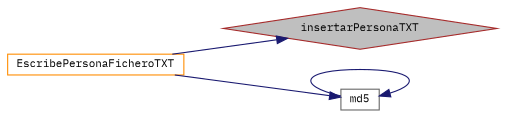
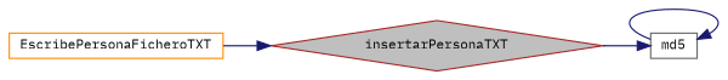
  digraph {
    fontname="IBM Plex Mono"
    rankdir=LR
    node [fillcolor=white fontname="IBM Plex Mono" fontsize=10 shape=box style=filled]
    edge [color=midnightblue fontname="IBM Plex Mono" fontsize=10 labelfontname=Helvetica labelfontsize=10 style=solid]
    n1 [color=brown fillcolor=grey75 fontcolor=black height=0.2 label=insertarPersonaTXT shape=diamond width=0.4]
    n2 [color=darkorange height=0.2 label=EscribePersonaFicheroTXT width=0.4]
    n3 [color=gray40 height=0.2 label=md5 width=0.4]
    n2 -> n1
-   n2 -> n3
+   n1 -> n3
    n3 -> n3
  }
